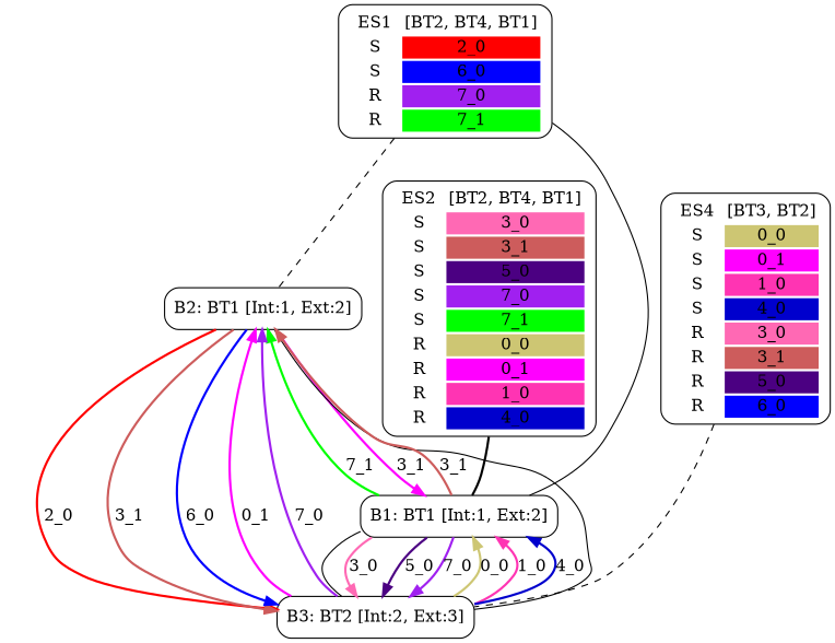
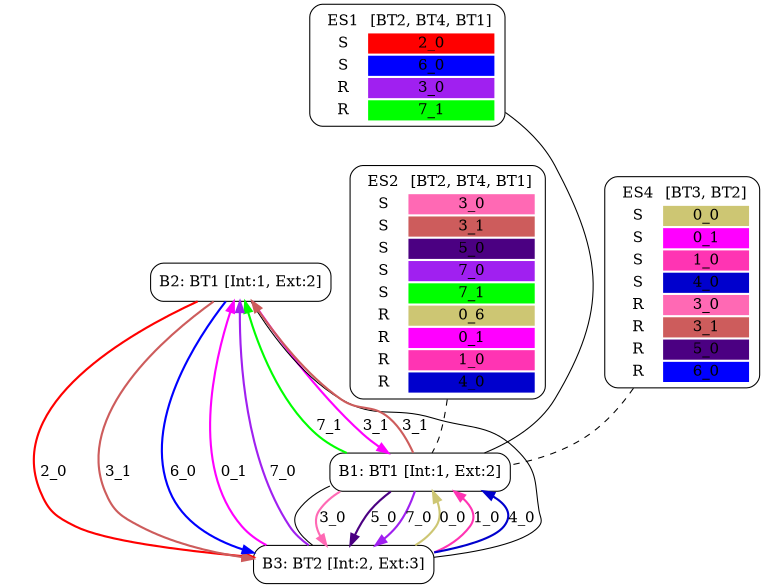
  digraph {
    node [shape=box style=rounded]
    edge [style=bold]
-   n1 [label=<<TABLE  BORDER="0"><TR> <TD ALIGN="CENTER" BORDER="0"> ES1 </TD> <TD>[BT2, BT4, BT1]</TD> </TR><TR><TD>S</TD><TD BGCOLOR="red">2_0</TD></TR> <TR><TD>S</TD><TD BGCOLOR="blue">6_0</TD></TR> <TR><TD>R</TD><TD BGCOLOR="purple">7_0</TD></TR> <TR><TD>R</TD><TD BGCOLOR="green">7_1</TD></TR> </TABLE>>]
+   n1 [label=<<TABLE  BORDER="0"><TR> <TD ALIGN="CENTER" BORDER="0"> ES1 </TD> <TD>[BT2, BT4, BT1]</TD> </TR><TR><TD>S</TD><TD BGCOLOR="red">2_0</TD></TR> <TR><TD>S</TD><TD BGCOLOR="blue">6_0</TD></TR> <TR><TD>R</TD><TD BGCOLOR="purple">3_0</TD></TR> <TR><TD>R</TD><TD BGCOLOR="green">7_1</TD></TR> </TABLE>>]
    n2 [label="B2: BT1 [Int:1, Ext:2]"]
    n3 [label="B1: BT1 [Int:1, Ext:2]"]
    n4 [label="B3: BT2 [Int:2, Ext:3]"]
-   n5 [label=<<TABLE  BORDER="0"><TR> <TD ALIGN="CENTER" BORDER="0"> ES2 </TD> <TD>[BT2, BT4, BT1]</TD> </TR><TR><TD>S</TD><TD BGCOLOR="hotpink">3_0</TD></TR> <TR><TD>S</TD><TD BGCOLOR="indianred">3_1</TD></TR> <TR><TD>S</TD><TD BGCOLOR="indigo">5_0</TD></TR> <TR><TD>S</TD><TD BGCOLOR="purple">7_0</TD></TR> <TR><TD>S</TD><TD BGCOLOR="green">7_1</TD></TR> <TR><TD>R</TD><TD BGCOLOR="khaki3">0_0</TD></TR> <TR><TD>R</TD><TD BGCOLOR="magenta1">0_1</TD></TR> <TR><TD>R</TD><TD BGCOLOR="maroon1">1_0</TD></TR> <TR><TD>R</TD><TD BGCOLOR="mediumblue">4_0</TD></TR> </TABLE>>]
+   n5 [label=<<TABLE  BORDER="0"><TR> <TD ALIGN="CENTER" BORDER="0"> ES2 </TD> <TD>[BT2, BT4, BT1]</TD> </TR><TR><TD>S</TD><TD BGCOLOR="hotpink">3_0</TD></TR> <TR><TD>S</TD><TD BGCOLOR="indianred">3_1</TD></TR> <TR><TD>S</TD><TD BGCOLOR="indigo">5_0</TD></TR> <TR><TD>S</TD><TD BGCOLOR="purple">7_0</TD></TR> <TR><TD>S</TD><TD BGCOLOR="green">7_1</TD></TR> <TR><TD>R</TD><TD BGCOLOR="khaki3">0_6</TD></TR> <TR><TD>R</TD><TD BGCOLOR="magenta1">0_1</TD></TR> <TR><TD>R</TD><TD BGCOLOR="maroon1">1_0</TD></TR> <TR><TD>R</TD><TD BGCOLOR="mediumblue">4_0</TD></TR> </TABLE>>]
    n6 [label=<<TABLE  BORDER="0"><TR> <TD ALIGN="CENTER" BORDER="0"> ES4 </TD> <TD>[BT3, BT2]</TD> </TR><TR><TD>S</TD><TD BGCOLOR="khaki3">0_0</TD></TR> <TR><TD>S</TD><TD BGCOLOR="magenta1">0_1</TD></TR> <TR><TD>S</TD><TD BGCOLOR="maroon1">1_0</TD></TR> <TR><TD>S</TD><TD BGCOLOR="mediumblue">4_0</TD></TR> <TR><TD>R</TD><TD BGCOLOR="hotpink">3_0</TD></TR> <TR><TD>R</TD><TD BGCOLOR="indianred">3_1</TD></TR> <TR><TD>R</TD><TD BGCOLOR="indigo">5_0</TD></TR> <TR><TD>R</TD><TD BGCOLOR="blue">6_0</TD></TR> </TABLE>>]
-   n1 -> n2 [arrowhead=none style=dashed]
    n2 -> n3 [color=magenta1 label="3_1"]
    n2 -> n4 [arrowhead=none style=""]
    n2 -> n4 [color=red label="2_0"]
    n2 -> n4 [color=indianred label="3_1"]
    n2 -> n4 [color=blue label="6_0"]
    n3 -> n1 [arrowhead=none style=""]
    n3 -> n2 [color=indianred label="3_1"]
    n3 -> n2 [color=green label="7_1"]
    n3 -> n4 [arrowhead=none style=""]
    n3 -> n4 [color=hotpink label="3_0"]
    n3 -> n4 [color=indigo label="5_0"]
    n3 -> n4 [color=purple label="7_0"]
    n4 -> n2 [color=magenta1 label="0_1"]
    n4 -> n2 [color=purple label="7_0"]
    n4 -> n3 [color=khaki3 label="0_0"]
    n4 -> n3 [color=maroon1 label="1_0"]
    n4 -> n3 [color=mediumblue label="4_0"]
-   n5 -> n3 [arrowhead=none]
-   n6 -> n4 [arrowhead=none style=dashed]
+   n5 -> n3 [arrowhead=none style=dashed]
+   n6 -> n3 [arrowhead=none style=dashed]
  }
